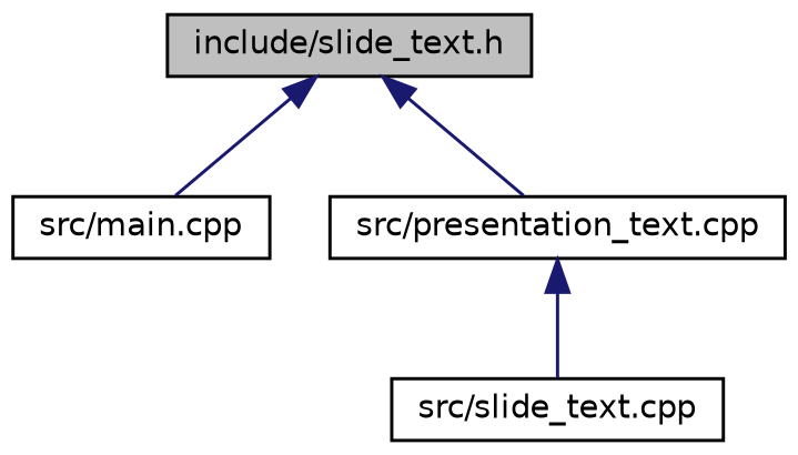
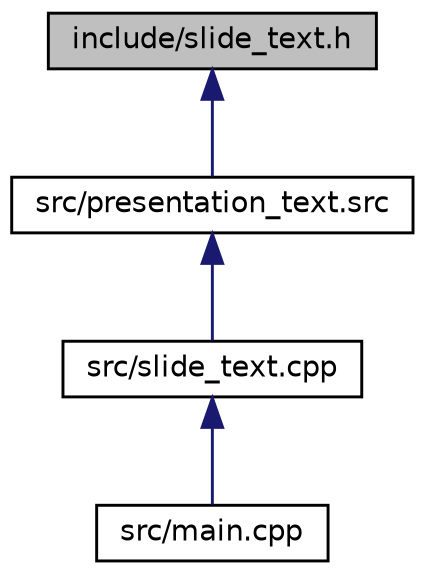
  digraph {
    node [color=black fillcolor=white fontname=Helvetica fontsize=10 shape=record style=filled]
    edge [color=midnightblue dir=back fontname=Helvetica fontsize=10 labelfontname=Helvetica labelfontsize=10 style=solid]
    n1 [fillcolor=grey75 fontcolor=black height=0.2 label="include/slide_text.h" width=0.4]
    n2 [height=0.2 label="src/main.cpp" width=0.4]
-   n3 [height=0.2 label="src/presentation_text.cpp" width=0.4]
+   n3 [height=0.2 label="src/presentation_text.src" width=0.4]
    n4 [height=0.2 label="src/slide_text.cpp" width=0.4]
-   n1 -> n2
+   n4 -> n2
    n1 -> n3
    n3 -> n4
  }
